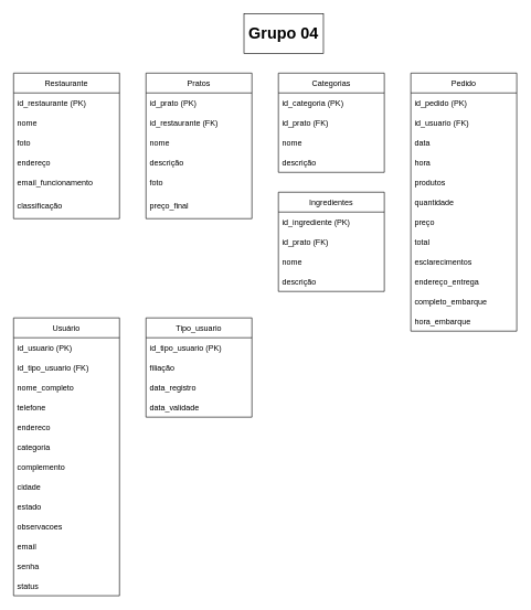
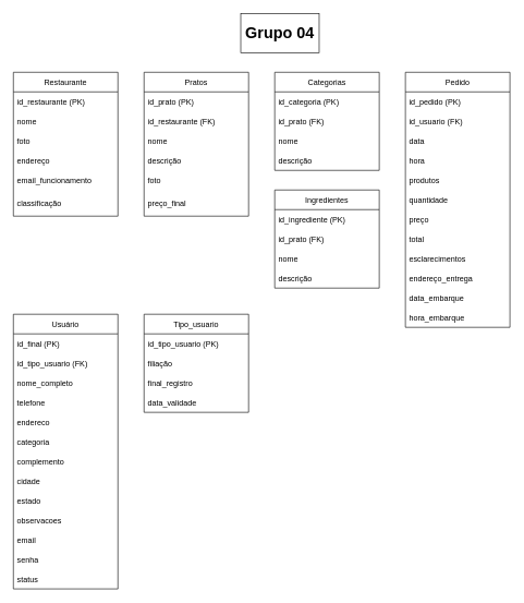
  <mxCell id="0" />
  <mxCell id="1" parent="0" />
  <mxCell id="2" value="Restaurante" style="swimlane;fontStyle=0;childLayout=stackLayout;horizontal=1;startSize=30;horizontalStack=0;resizeParent=1;resizeParentMax=0;resizeLast=0;collapsible=1;marginBottom=0;" parent="1" vertex="1"><mxGeometry x="20" y="110" width="160" height="220" as="geometry" /></mxCell>
  <mxCell id="3" value="id_restaurante (PK)" style="text;strokeColor=none;fillColor=none;align=left;verticalAlign=middle;spacingLeft=4;spacingRight=4;overflow=hidden;points=[[0,0.5],[1,0.5]];portConstraint=eastwest;rotatable=0;" vertex="1" parent="2"><mxGeometry y="30" width="160" height="30" as="geometry" /></mxCell>
  <mxCell id="4" value="nome" style="text;strokeColor=none;fillColor=none;align=left;verticalAlign=middle;spacingLeft=4;spacingRight=4;overflow=hidden;points=[[0,0.5],[1,0.5]];portConstraint=eastwest;rotatable=0;" parent="2" vertex="1"><mxGeometry y="60" width="160" height="30" as="geometry" /></mxCell>
  <mxCell id="5" value="foto" style="text;strokeColor=none;fillColor=none;align=left;verticalAlign=middle;spacingLeft=4;spacingRight=4;overflow=hidden;points=[[0,0.5],[1,0.5]];portConstraint=eastwest;rotatable=0;" parent="2" vertex="1"><mxGeometry y="90" width="160" height="30" as="geometry" /></mxCell>
  <mxCell id="6" value="endereço" style="text;strokeColor=none;fillColor=none;align=left;verticalAlign=middle;spacingLeft=4;spacingRight=4;overflow=hidden;points=[[0,0.5],[1,0.5]];portConstraint=eastwest;rotatable=0;" vertex="1" parent="2"><mxGeometry y="120" width="160" height="30" as="geometry" /></mxCell>
  <mxCell id="7" value="email_funcionamento" style="text;strokeColor=none;fillColor=none;align=left;verticalAlign=middle;spacingLeft=4;spacingRight=4;overflow=hidden;points=[[0,0.5],[1,0.5]];portConstraint=eastwest;rotatable=0;" vertex="1" parent="2"><mxGeometry y="150" width="160" height="30" as="geometry" /></mxCell>
  <mxCell id="8" value="classificação" style="text;strokeColor=none;fillColor=none;align=left;verticalAlign=middle;spacingLeft=4;spacingRight=4;overflow=hidden;points=[[0,0.5],[1,0.5]];portConstraint=eastwest;rotatable=0;" vertex="1" parent="2"><mxGeometry y="180" width="160" height="40" as="geometry" /></mxCell>
  <mxCell id="9" value="Pratos" style="swimlane;fontStyle=0;childLayout=stackLayout;horizontal=1;startSize=30;horizontalStack=0;resizeParent=1;resizeParentMax=0;resizeLast=0;collapsible=1;marginBottom=0;" vertex="1" parent="1"><mxGeometry x="220" y="110" width="160" height="220" as="geometry" /></mxCell>
  <mxCell id="10" value="id_prato (PK)" style="text;strokeColor=none;fillColor=none;align=left;verticalAlign=middle;spacingLeft=4;spacingRight=4;overflow=hidden;points=[[0,0.5],[1,0.5]];portConstraint=eastwest;rotatable=0;" vertex="1" parent="9"><mxGeometry y="30" width="160" height="30" as="geometry" /></mxCell>
  <mxCell id="11" value="id_restaurante (FK)" style="text;strokeColor=none;fillColor=none;align=left;verticalAlign=middle;spacingLeft=4;spacingRight=4;overflow=hidden;points=[[0,0.5],[1,0.5]];portConstraint=eastwest;rotatable=0;" vertex="1" parent="9"><mxGeometry y="60" width="160" height="30" as="geometry" /></mxCell>
  <mxCell id="12" value="nome" style="text;strokeColor=none;fillColor=none;align=left;verticalAlign=middle;spacingLeft=4;spacingRight=4;overflow=hidden;points=[[0,0.5],[1,0.5]];portConstraint=eastwest;rotatable=0;" vertex="1" parent="9"><mxGeometry y="90" width="160" height="30" as="geometry" /></mxCell>
  <mxCell id="13" value="descrição" style="text;strokeColor=none;fillColor=none;align=left;verticalAlign=middle;spacingLeft=4;spacingRight=4;overflow=hidden;points=[[0,0.5],[1,0.5]];portConstraint=eastwest;rotatable=0;" vertex="1" parent="9"><mxGeometry y="120" width="160" height="30" as="geometry" /></mxCell>
  <mxCell id="14" value="foto" style="text;strokeColor=none;fillColor=none;align=left;verticalAlign=middle;spacingLeft=4;spacingRight=4;overflow=hidden;points=[[0,0.5],[1,0.5]];portConstraint=eastwest;rotatable=0;" vertex="1" parent="9"><mxGeometry y="150" width="160" height="30" as="geometry" /></mxCell>
  <mxCell id="15" value="preço_final" style="text;strokeColor=none;fillColor=none;align=left;verticalAlign=middle;spacingLeft=4;spacingRight=4;overflow=hidden;points=[[0,0.5],[1,0.5]];portConstraint=eastwest;rotatable=0;" vertex="1" parent="9"><mxGeometry y="180" width="160" height="40" as="geometry" /></mxCell>
  <mxCell id="16" value="Categorias" style="swimlane;fontStyle=0;childLayout=stackLayout;horizontal=1;startSize=30;horizontalStack=0;resizeParent=1;resizeParentMax=0;resizeLast=0;collapsible=1;marginBottom=0;" vertex="1" parent="1"><mxGeometry x="420" y="110" width="160" height="150" as="geometry" /></mxCell>
  <mxCell id="17" value="id_categoria (PK)" style="text;strokeColor=none;fillColor=none;align=left;verticalAlign=middle;spacingLeft=4;spacingRight=4;overflow=hidden;points=[[0,0.5],[1,0.5]];portConstraint=eastwest;rotatable=0;" vertex="1" parent="16"><mxGeometry y="30" width="160" height="30" as="geometry" /></mxCell>
  <mxCell id="18" value="id_prato (FK)" style="text;strokeColor=none;fillColor=none;align=left;verticalAlign=middle;spacingLeft=4;spacingRight=4;overflow=hidden;points=[[0,0.5],[1,0.5]];portConstraint=eastwest;rotatable=0;" vertex="1" parent="16"><mxGeometry y="60" width="160" height="30" as="geometry" /></mxCell>
  <mxCell id="19" value="nome" style="text;strokeColor=none;fillColor=none;align=left;verticalAlign=middle;spacingLeft=4;spacingRight=4;overflow=hidden;points=[[0,0.5],[1,0.5]];portConstraint=eastwest;rotatable=0;" vertex="1" parent="16"><mxGeometry y="90" width="160" height="30" as="geometry" /></mxCell>
  <mxCell id="20" value="descrição" style="text;strokeColor=none;fillColor=none;align=left;verticalAlign=middle;spacingLeft=4;spacingRight=4;overflow=hidden;points=[[0,0.5],[1,0.5]];portConstraint=eastwest;rotatable=0;" vertex="1" parent="16"><mxGeometry y="120" width="160" height="30" as="geometry" /></mxCell>
  <mxCell id="21" value="Pedido" style="swimlane;fontStyle=0;childLayout=stackLayout;horizontal=1;startSize=30;horizontalStack=0;resizeParent=1;resizeParentMax=0;resizeLast=0;collapsible=1;marginBottom=0;" vertex="1" parent="1"><mxGeometry x="620" y="110" width="160" height="390" as="geometry" /></mxCell>
  <mxCell id="22" value="id_pedido (PK)" style="text;strokeColor=none;fillColor=none;align=left;verticalAlign=middle;spacingLeft=4;spacingRight=4;overflow=hidden;points=[[0,0.5],[1,0.5]];portConstraint=eastwest;rotatable=0;" vertex="1" parent="21"><mxGeometry y="30" width="160" height="30" as="geometry" /></mxCell>
  <mxCell id="23" value="id_usuario (FK)" style="text;strokeColor=none;fillColor=none;align=left;verticalAlign=middle;spacingLeft=4;spacingRight=4;overflow=hidden;points=[[0,0.5],[1,0.5]];portConstraint=eastwest;rotatable=0;" vertex="1" parent="21"><mxGeometry y="60" width="160" height="30" as="geometry" /></mxCell>
  <mxCell id="24" value="data" style="text;strokeColor=none;fillColor=none;align=left;verticalAlign=middle;spacingLeft=4;spacingRight=4;overflow=hidden;points=[[0,0.5],[1,0.5]];portConstraint=eastwest;rotatable=0;" vertex="1" parent="21"><mxGeometry y="90" width="160" height="30" as="geometry" /></mxCell>
  <mxCell id="25" value="hora" style="text;strokeColor=none;fillColor=none;align=left;verticalAlign=middle;spacingLeft=4;spacingRight=4;overflow=hidden;points=[[0,0.5],[1,0.5]];portConstraint=eastwest;rotatable=0;" vertex="1" parent="21"><mxGeometry y="120" width="160" height="30" as="geometry" /></mxCell>
  <mxCell id="26" value="produtos" style="text;strokeColor=none;fillColor=none;align=left;verticalAlign=middle;spacingLeft=4;spacingRight=4;overflow=hidden;points=[[0,0.5],[1,0.5]];portConstraint=eastwest;rotatable=0;" vertex="1" parent="21"><mxGeometry y="150" width="160" height="30" as="geometry" /></mxCell>
  <mxCell id="27" value="quantidade" style="text;strokeColor=none;fillColor=none;align=left;verticalAlign=middle;spacingLeft=4;spacingRight=4;overflow=hidden;points=[[0,0.5],[1,0.5]];portConstraint=eastwest;rotatable=0;" vertex="1" parent="21"><mxGeometry y="180" width="160" height="30" as="geometry" /></mxCell>
  <mxCell id="28" value="preço" style="text;strokeColor=none;fillColor=none;align=left;verticalAlign=middle;spacingLeft=4;spacingRight=4;overflow=hidden;points=[[0,0.5],[1,0.5]];portConstraint=eastwest;rotatable=0;" vertex="1" parent="21"><mxGeometry y="210" width="160" height="30" as="geometry" /></mxCell>
  <mxCell id="29" value="total" style="text;strokeColor=none;fillColor=none;align=left;verticalAlign=middle;spacingLeft=4;spacingRight=4;overflow=hidden;points=[[0,0.5],[1,0.5]];portConstraint=eastwest;rotatable=0;" vertex="1" parent="21"><mxGeometry y="240" width="160" height="30" as="geometry" /></mxCell>
  <mxCell id="30" value="esclarecimentos" style="text;strokeColor=none;fillColor=none;align=left;verticalAlign=middle;spacingLeft=4;spacingRight=4;overflow=hidden;points=[[0,0.5],[1,0.5]];portConstraint=eastwest;rotatable=0;" vertex="1" parent="21"><mxGeometry y="270" width="160" height="30" as="geometry" /></mxCell>
  <mxCell id="31" value="endereço_entrega" style="text;strokeColor=none;fillColor=none;align=left;verticalAlign=middle;spacingLeft=4;spacingRight=4;overflow=hidden;points=[[0,0.5],[1,0.5]];portConstraint=eastwest;rotatable=0;" vertex="1" parent="21"><mxGeometry y="300" width="160" height="30" as="geometry" /></mxCell>
- <mxCell id="32" value="completo_embarque" style="text;strokeColor=none;fillColor=none;align=left;verticalAlign=middle;spacingLeft=4;spacingRight=4;overflow=hidden;points=[[0,0.5],[1,0.5]];portConstraint=eastwest;rotatable=0;" vertex="1" parent="21"><mxGeometry y="330" width="160" height="30" as="geometry" /></mxCell>
+ <mxCell id="32" value="data_embarque" style="text;strokeColor=none;fillColor=none;align=left;verticalAlign=middle;spacingLeft=4;spacingRight=4;overflow=hidden;points=[[0,0.5],[1,0.5]];portConstraint=eastwest;rotatable=0;" vertex="1" parent="21"><mxGeometry y="330" width="160" height="30" as="geometry" /></mxCell>
  <mxCell id="33" value="hora_embarque" style="text;strokeColor=none;fillColor=none;align=left;verticalAlign=middle;spacingLeft=4;spacingRight=4;overflow=hidden;points=[[0,0.5],[1,0.5]];portConstraint=eastwest;rotatable=0;" vertex="1" parent="21"><mxGeometry y="360" width="160" height="30" as="geometry" /></mxCell>
  <mxCell id="34" value="Ingredientes" style="swimlane;fontStyle=0;childLayout=stackLayout;horizontal=1;startSize=30;horizontalStack=0;resizeParent=1;resizeParentMax=0;resizeLast=0;collapsible=1;marginBottom=0;" vertex="1" parent="1"><mxGeometry x="420" y="290" width="160" height="150" as="geometry" /></mxCell>
  <mxCell id="35" value="id_ingrediente (PK)" style="text;strokeColor=none;fillColor=none;align=left;verticalAlign=middle;spacingLeft=4;spacingRight=4;overflow=hidden;points=[[0,0.5],[1,0.5]];portConstraint=eastwest;rotatable=0;" vertex="1" parent="34"><mxGeometry y="30" width="160" height="30" as="geometry" /></mxCell>
  <mxCell id="36" value="id_prato (FK)" style="text;strokeColor=none;fillColor=none;align=left;verticalAlign=middle;spacingLeft=4;spacingRight=4;overflow=hidden;points=[[0,0.5],[1,0.5]];portConstraint=eastwest;rotatable=0;" vertex="1" parent="34"><mxGeometry y="60" width="160" height="30" as="geometry" /></mxCell>
  <mxCell id="37" value="nome" style="text;strokeColor=none;fillColor=none;align=left;verticalAlign=middle;spacingLeft=4;spacingRight=4;overflow=hidden;points=[[0,0.5],[1,0.5]];portConstraint=eastwest;rotatable=0;" vertex="1" parent="34"><mxGeometry y="90" width="160" height="30" as="geometry" /></mxCell>
  <mxCell id="38" value="descrição" style="text;strokeColor=none;fillColor=none;align=left;verticalAlign=middle;spacingLeft=4;spacingRight=4;overflow=hidden;points=[[0,0.5],[1,0.5]];portConstraint=eastwest;rotatable=0;" vertex="1" parent="34"><mxGeometry y="120" width="160" height="30" as="geometry" /></mxCell>
  <mxCell id="39" value="Usuário" style="swimlane;fontStyle=0;childLayout=stackLayout;horizontal=1;startSize=30;horizontalStack=0;resizeParent=1;resizeParentMax=0;resizeLast=0;collapsible=1;marginBottom=0;" vertex="1" parent="1"><mxGeometry x="20" y="480" width="160" height="420" as="geometry" /></mxCell>
- <mxCell id="40" value="id_usuario (PK)" style="text;strokeColor=none;fillColor=none;align=left;verticalAlign=middle;spacingLeft=4;spacingRight=4;overflow=hidden;points=[[0,0.5],[1,0.5]];portConstraint=eastwest;rotatable=0;" vertex="1" parent="39"><mxGeometry y="30" width="160" height="30" as="geometry" /></mxCell>
+ <mxCell id="40" value="id_final (PK)" style="text;strokeColor=none;fillColor=none;align=left;verticalAlign=middle;spacingLeft=4;spacingRight=4;overflow=hidden;points=[[0,0.5],[1,0.5]];portConstraint=eastwest;rotatable=0;" vertex="1" parent="39"><mxGeometry y="30" width="160" height="30" as="geometry" /></mxCell>
  <mxCell id="41" value="id_tipo_usuario (FK)" style="text;strokeColor=none;fillColor=none;align=left;verticalAlign=middle;spacingLeft=4;spacingRight=4;overflow=hidden;points=[[0,0.5],[1,0.5]];portConstraint=eastwest;rotatable=0;" vertex="1" parent="39"><mxGeometry y="60" width="160" height="30" as="geometry" /></mxCell>
  <mxCell id="42" value="nome_completo" style="text;strokeColor=none;fillColor=none;align=left;verticalAlign=middle;spacingLeft=4;spacingRight=4;overflow=hidden;points=[[0,0.5],[1,0.5]];portConstraint=eastwest;rotatable=0;" vertex="1" parent="39"><mxGeometry y="90" width="160" height="30" as="geometry" /></mxCell>
  <mxCell id="43" value="telefone" style="text;strokeColor=none;fillColor=none;align=left;verticalAlign=middle;spacingLeft=4;spacingRight=4;overflow=hidden;points=[[0,0.5],[1,0.5]];portConstraint=eastwest;rotatable=0;" vertex="1" parent="39"><mxGeometry y="120" width="160" height="30" as="geometry" /></mxCell>
  <mxCell id="44" value="endereco" style="text;strokeColor=none;fillColor=none;align=left;verticalAlign=middle;spacingLeft=4;spacingRight=4;overflow=hidden;points=[[0,0.5],[1,0.5]];portConstraint=eastwest;rotatable=0;" vertex="1" parent="39"><mxGeometry y="150" width="160" height="30" as="geometry" /></mxCell>
  <mxCell id="45" value="categoria" style="text;strokeColor=none;fillColor=none;align=left;verticalAlign=middle;spacingLeft=4;spacingRight=4;overflow=hidden;points=[[0,0.5],[1,0.5]];portConstraint=eastwest;rotatable=0;" vertex="1" parent="39"><mxGeometry y="180" width="160" height="30" as="geometry" /></mxCell>
  <mxCell id="46" value="complemento" style="text;strokeColor=none;fillColor=none;align=left;verticalAlign=middle;spacingLeft=4;spacingRight=4;overflow=hidden;points=[[0,0.5],[1,0.5]];portConstraint=eastwest;rotatable=0;" vertex="1" parent="39"><mxGeometry y="210" width="160" height="30" as="geometry" /></mxCell>
  <mxCell id="47" value="cidade" style="text;strokeColor=none;fillColor=none;align=left;verticalAlign=middle;spacingLeft=4;spacingRight=4;overflow=hidden;points=[[0,0.5],[1,0.5]];portConstraint=eastwest;rotatable=0;" vertex="1" parent="39"><mxGeometry y="240" width="160" height="30" as="geometry" /></mxCell>
  <mxCell id="48" value="estado" style="text;strokeColor=none;fillColor=none;align=left;verticalAlign=middle;spacingLeft=4;spacingRight=4;overflow=hidden;points=[[0,0.5],[1,0.5]];portConstraint=eastwest;rotatable=0;" vertex="1" parent="39"><mxGeometry y="270" width="160" height="30" as="geometry" /></mxCell>
  <mxCell id="49" value="observacoes" style="text;strokeColor=none;fillColor=none;align=left;verticalAlign=middle;spacingLeft=4;spacingRight=4;overflow=hidden;points=[[0,0.5],[1,0.5]];portConstraint=eastwest;rotatable=0;" vertex="1" parent="39"><mxGeometry y="300" width="160" height="30" as="geometry" /></mxCell>
  <mxCell id="50" value="email" style="text;strokeColor=none;fillColor=none;align=left;verticalAlign=middle;spacingLeft=4;spacingRight=4;overflow=hidden;points=[[0,0.5],[1,0.5]];portConstraint=eastwest;rotatable=0;" vertex="1" parent="39"><mxGeometry y="330" width="160" height="30" as="geometry" /></mxCell>
  <mxCell id="51" value="senha" style="text;strokeColor=none;fillColor=none;align=left;verticalAlign=middle;spacingLeft=4;spacingRight=4;overflow=hidden;points=[[0,0.5],[1,0.5]];portConstraint=eastwest;rotatable=0;" vertex="1" parent="39"><mxGeometry y="360" width="160" height="30" as="geometry" /></mxCell>
  <mxCell id="52" value="status" style="text;strokeColor=none;fillColor=none;align=left;verticalAlign=middle;spacingLeft=4;spacingRight=4;overflow=hidden;points=[[0,0.5],[1,0.5]];portConstraint=eastwest;rotatable=0;" vertex="1" parent="39"><mxGeometry y="390" width="160" height="30" as="geometry" /></mxCell>
  <mxCell id="53" value="Tipo_usuario" style="swimlane;fontStyle=0;childLayout=stackLayout;horizontal=1;startSize=30;horizontalStack=0;resizeParent=1;resizeParentMax=0;resizeLast=0;collapsible=1;marginBottom=0;" vertex="1" parent="1"><mxGeometry x="220" y="480" width="160" height="150" as="geometry" /></mxCell>
  <mxCell id="54" value="id_tipo_usuario (PK)" style="text;strokeColor=none;fillColor=none;align=left;verticalAlign=middle;spacingLeft=4;spacingRight=4;overflow=hidden;points=[[0,0.5],[1,0.5]];portConstraint=eastwest;rotatable=0;" vertex="1" parent="53"><mxGeometry y="30" width="160" height="30" as="geometry" /></mxCell>
  <mxCell id="55" value="filiação" style="text;strokeColor=none;fillColor=none;align=left;verticalAlign=middle;spacingLeft=4;spacingRight=4;overflow=hidden;points=[[0,0.5],[1,0.5]];portConstraint=eastwest;rotatable=0;" vertex="1" parent="53"><mxGeometry y="60" width="160" height="30" as="geometry" /></mxCell>
- <mxCell id="56" value="data_registro" style="text;strokeColor=none;fillColor=none;align=left;verticalAlign=middle;spacingLeft=4;spacingRight=4;overflow=hidden;points=[[0,0.5],[1,0.5]];portConstraint=eastwest;rotatable=0;" vertex="1" parent="53"><mxGeometry y="90" width="160" height="30" as="geometry" /></mxCell>
+ <mxCell id="56" value="final_registro" style="text;strokeColor=none;fillColor=none;align=left;verticalAlign=middle;spacingLeft=4;spacingRight=4;overflow=hidden;points=[[0,0.5],[1,0.5]];portConstraint=eastwest;rotatable=0;" vertex="1" parent="53"><mxGeometry y="90" width="160" height="30" as="geometry" /></mxCell>
  <mxCell id="57" value="data_validade" style="text;strokeColor=none;fillColor=none;align=left;verticalAlign=middle;spacingLeft=4;spacingRight=4;overflow=hidden;points=[[0,0.5],[1,0.5]];portConstraint=eastwest;rotatable=0;" vertex="1" parent="53"><mxGeometry y="120" width="160" height="30" as="geometry" /></mxCell>
  <mxCell id="58" value="&lt;font style=&quot;font-size: 24px&quot;&gt;&lt;b&gt;Grupo 04&lt;/b&gt;&lt;/font&gt;" style="rounded=0;whiteSpace=wrap;html=1;" vertex="1" parent="1"><mxGeometry x="368" y="20" width="120" height="60" as="geometry" /></mxCell>
